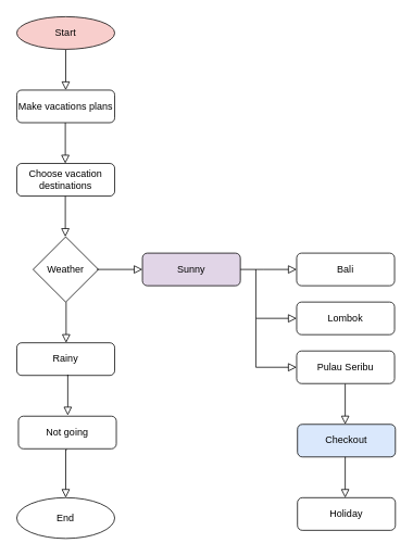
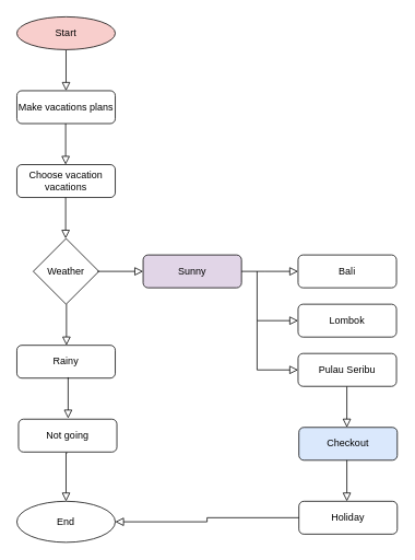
  <mxCell id="0" />
  <mxCell id="1" parent="0" />
  <mxCell id="2" value="" style="rounded=0;html=1;jettySize=auto;orthogonalLoop=1;fontSize=11;endArrow=block;endFill=0;endSize=8;strokeWidth=1;shadow=0;labelBackgroundColor=none;edgeStyle=orthogonalEdgeStyle;" edge="1" parent="1"><mxGeometry relative="1" as="geometry"><mxPoint x="80" y="60" as="sourcePoint" /><mxPoint x="80" y="110" as="targetPoint" /></mxGeometry></mxCell>
  <mxCell id="3" value="Not going" style="rounded=1;whiteSpace=wrap;html=1;fontSize=12;glass=0;strokeWidth=1;shadow=0;" vertex="1" parent="1"><mxGeometry x="22" y="510" width="120" height="40" as="geometry" /></mxCell>
  <mxCell id="4" value="Start" style="ellipse;whiteSpace=wrap;html=1;fillColor=#f8cecc;" vertex="1" parent="1"><mxGeometry x="20" y="20" width="120" height="40" as="geometry" /></mxCell>
- <mxCell id="5" value="Choose vacation destinations" style="rounded=1;whiteSpace=wrap;html=1;fontSize=12;glass=0;strokeWidth=1;shadow=0;" vertex="1" parent="1"><mxGeometry x="20" y="200" width="120" height="40" as="geometry" /></mxCell>
+ <mxCell id="5" value="Choose vacation vacations" style="rounded=1;whiteSpace=wrap;html=1;fontSize=12;glass=0;strokeWidth=1;shadow=0;" vertex="1" parent="1"><mxGeometry x="20" y="200" width="120" height="40" as="geometry" /></mxCell>
  <mxCell id="6" value="" style="rounded=0;html=1;jettySize=auto;orthogonalLoop=1;fontSize=11;endArrow=block;endFill=0;endSize=8;strokeWidth=1;shadow=0;labelBackgroundColor=none;edgeStyle=orthogonalEdgeStyle;" edge="1" parent="1"><mxGeometry relative="1" as="geometry"><mxPoint x="79.5" y="150" as="sourcePoint" /><mxPoint x="79.5" y="200" as="targetPoint" /></mxGeometry></mxCell>
  <mxCell id="7" value="" style="rounded=0;html=1;jettySize=auto;orthogonalLoop=1;fontSize=11;endArrow=block;endFill=0;endSize=8;strokeWidth=1;shadow=0;labelBackgroundColor=none;edgeStyle=orthogonalEdgeStyle;" edge="1" parent="1"><mxGeometry relative="1" as="geometry"><mxPoint x="79.5" y="240" as="sourcePoint" /><mxPoint x="79.5" y="290" as="targetPoint" /></mxGeometry></mxCell>
  <mxCell id="8" value="" style="rounded=0;html=1;jettySize=auto;orthogonalLoop=1;fontSize=11;endArrow=block;endFill=0;endSize=8;strokeWidth=1;shadow=0;labelBackgroundColor=none;edgeStyle=orthogonalEdgeStyle;" edge="1" parent="1"><mxGeometry relative="1" as="geometry"><mxPoint x="422.5" y="470" as="sourcePoint" /><mxPoint x="422.5" y="520" as="targetPoint" /></mxGeometry></mxCell>
  <mxCell id="9" value="Checkout" style="rounded=1;whiteSpace=wrap;html=1;fontSize=12;glass=0;strokeWidth=1;shadow=0;fillColor=#dae8fc;" vertex="1" parent="1"><mxGeometry x="364" y="520" width="120" height="40" as="geometry" /></mxCell>
  <mxCell id="10" value="End" style="ellipse;whiteSpace=wrap;html=1;" vertex="1" parent="1"><mxGeometry x="20" y="610" width="120" height="50" as="geometry" /></mxCell>
  <mxCell id="11" value="" style="rounded=0;html=1;jettySize=auto;orthogonalLoop=1;fontSize=11;endArrow=block;endFill=0;endSize=8;strokeWidth=1;shadow=0;labelBackgroundColor=none;edgeStyle=orthogonalEdgeStyle;entryX=0.5;entryY=0;entryDx=0;entryDy=0;" edge="1" parent="1" target="10"><mxGeometry relative="1" as="geometry"><mxPoint x="81.5" y="551" as="sourcePoint" /><mxPoint x="81.5" y="601" as="targetPoint" /><Array as="points"><mxPoint x="80" y="551" /></Array></mxGeometry></mxCell>
  <mxCell id="12" value="Rainy" style="rounded=1;whiteSpace=wrap;html=1;fontSize=12;glass=0;strokeWidth=1;shadow=0;" vertex="1" parent="1"><mxGeometry x="20" y="420" width="120" height="40" as="geometry" /></mxCell>
  <mxCell id="13" value="" style="rounded=0;html=1;jettySize=auto;orthogonalLoop=1;fontSize=11;endArrow=block;endFill=0;endSize=8;strokeWidth=1;shadow=0;labelBackgroundColor=none;edgeStyle=orthogonalEdgeStyle;" edge="1" parent="1"><mxGeometry relative="1" as="geometry"><mxPoint x="82.5" y="459" as="sourcePoint" /><mxPoint x="82.5" y="509" as="targetPoint" /></mxGeometry></mxCell>
  <mxCell id="14" value="" style="rounded=0;html=1;jettySize=auto;orthogonalLoop=1;fontSize=11;endArrow=block;endFill=0;endSize=8;strokeWidth=1;shadow=0;labelBackgroundColor=none;edgeStyle=orthogonalEdgeStyle;" edge="1" parent="1"><mxGeometry relative="1" as="geometry"><mxPoint x="80.5" y="370" as="sourcePoint" /><mxPoint x="80.5" y="420" as="targetPoint" /></mxGeometry></mxCell>
  <mxCell id="15" value="Make vacations plans" style="rounded=1;whiteSpace=wrap;html=1;fontSize=12;glass=0;strokeWidth=1;shadow=0;" vertex="1" parent="1"><mxGeometry x="20" y="110" width="120" height="40" as="geometry" /></mxCell>
  <mxCell id="16" value="" style="rounded=0;html=1;jettySize=auto;orthogonalLoop=1;fontSize=11;endArrow=block;endFill=0;endSize=8;strokeWidth=1;shadow=0;labelBackgroundColor=none;edgeStyle=orthogonalEdgeStyle;exitX=1;exitY=0.5;exitDx=0;exitDy=0;" edge="1" parent="1"><mxGeometry relative="1" as="geometry"><mxPoint x="293" y="330" as="sourcePoint" /><mxPoint x="363" y="330" as="targetPoint" /><Array as="points"><mxPoint x="323" y="330" /><mxPoint x="323" y="330" /></Array></mxGeometry></mxCell>
  <mxCell id="17" value="Bali" style="rounded=1;whiteSpace=wrap;html=1;fontSize=12;glass=0;strokeWidth=1;shadow=0;" vertex="1" parent="1"><mxGeometry x="363" y="310" width="120" height="40" as="geometry" /></mxCell>
  <mxCell id="18" value="" style="rounded=0;html=1;jettySize=auto;orthogonalLoop=1;fontSize=11;endArrow=block;endFill=0;endSize=8;strokeWidth=1;shadow=0;labelBackgroundColor=none;edgeStyle=orthogonalEdgeStyle;" edge="1" parent="1"><mxGeometry relative="1" as="geometry"><mxPoint x="313" y="330" as="sourcePoint" /><mxPoint x="363" y="390" as="targetPoint" /><Array as="points"><mxPoint x="313" y="390" /><mxPoint x="363" y="390" /></Array></mxGeometry></mxCell>
  <mxCell id="19" value="Lombok" style="rounded=1;whiteSpace=wrap;html=1;fontSize=12;glass=0;strokeWidth=1;shadow=0;" vertex="1" parent="1"><mxGeometry x="363" y="370" width="120" height="40" as="geometry" /></mxCell>
  <mxCell id="20" value="" style="rounded=0;html=1;jettySize=auto;orthogonalLoop=1;fontSize=11;endArrow=block;endFill=0;endSize=8;strokeWidth=1;shadow=0;labelBackgroundColor=none;edgeStyle=orthogonalEdgeStyle;" edge="1" parent="1" target="21"><mxGeometry relative="1" as="geometry"><mxPoint x="313" y="390" as="sourcePoint" /><mxPoint x="363" y="434" as="targetPoint" /><Array as="points"><mxPoint x="313" y="450" /></Array></mxGeometry></mxCell>
  <mxCell id="21" value="Pulau Seribu" style="rounded=1;whiteSpace=wrap;html=1;fontSize=12;glass=0;strokeWidth=1;shadow=0;" vertex="1" parent="1"><mxGeometry x="363" y="430" width="120" height="40" as="geometry" /></mxCell>
  <mxCell id="22" value="Weather" style="rhombus;whiteSpace=wrap;html=1;" vertex="1" parent="1"><mxGeometry x="40" y="290" width="80" height="80" as="geometry" /></mxCell>
  <mxCell id="23" value="Sunny" style="rounded=1;whiteSpace=wrap;html=1;fontSize=12;glass=0;strokeWidth=1;shadow=0;fillColor=#e1d5e7;" vertex="1" parent="1"><mxGeometry x="174" y="310" width="120" height="40" as="geometry" /></mxCell>
  <mxCell id="24" value="" style="rounded=0;html=1;jettySize=auto;orthogonalLoop=1;fontSize=11;endArrow=block;endFill=0;endSize=8;strokeWidth=1;shadow=0;labelBackgroundColor=none;edgeStyle=orthogonalEdgeStyle;exitX=1;exitY=0.5;exitDx=0;exitDy=0;" edge="1" parent="1"><mxGeometry relative="1" as="geometry"><mxPoint x="118" y="330" as="sourcePoint" /><mxPoint x="174" y="330" as="targetPoint" /></mxGeometry></mxCell>
  <mxCell id="25" value="" style="rounded=0;html=1;jettySize=auto;orthogonalLoop=1;fontSize=11;endArrow=block;endFill=0;endSize=8;strokeWidth=1;shadow=0;labelBackgroundColor=none;edgeStyle=orthogonalEdgeStyle;" edge="1" parent="1"><mxGeometry relative="1" as="geometry"><mxPoint x="422.5" y="560" as="sourcePoint" /><mxPoint x="422.5" y="610" as="targetPoint" /></mxGeometry></mxCell>
  <mxCell id="26" value="Holiday" style="rounded=1;whiteSpace=wrap;html=1;fontSize=12;glass=0;strokeWidth=1;shadow=0;" vertex="1" parent="1"><mxGeometry x="364" y="610" width="120" height="40" as="geometry" /></mxCell>
+ <mxCell id="27" value="" style="rounded=0;html=1;jettySize=auto;orthogonalLoop=1;fontSize=11;endArrow=block;endFill=0;endSize=8;strokeWidth=1;shadow=0;labelBackgroundColor=none;edgeStyle=orthogonalEdgeStyle;entryX=1;entryY=0.5;entryDx=0;entryDy=0;exitX=0;exitY=0.5;exitDx=0;exitDy=0;" edge="1" parent="1" source="26" target="10"><mxGeometry relative="1" as="geometry"><mxPoint x="432.5" y="570" as="sourcePoint" /><mxPoint x="432.5" y="620" as="targetPoint" /></mxGeometry></mxCell>
